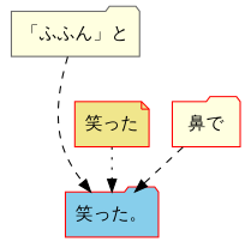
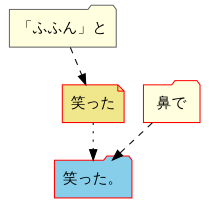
  digraph {
    node [color=red fillcolor=lightyellow shape=folder style=filled]
    edge [style=dashed]
    n1 [color=gray40 label="「ふふん」と"]
    n2 [fillcolor=skyblue label="笑った。"]
    n3 [fillcolor=khaki label="笑った" shape=note]
    n4 [label="鼻で"]
-   n1 -> n2
+   n1 -> n3
    n3 -> n2 [style=dotted]
    n4 -> n2
  }
